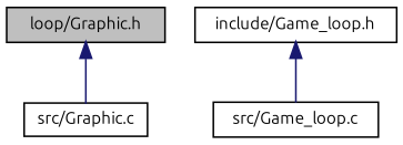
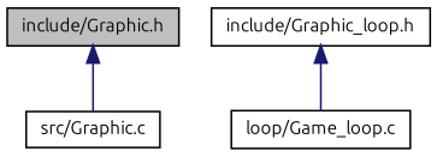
  digraph {
    fontname=Ubuntu
    node [color=black fillcolor=white fontname=Ubuntu fontsize=10 shape=record style=filled]
    edge [color=midnightblue dir=back fontname=Ubuntu fontsize=10 labelfontname=Helvetica labelfontsize=10 style=solid]
-   n1 [fillcolor=grey75 fontcolor=black height=0.2 label="loop/Graphic.h" width=0.4]
+   n1 [fillcolor=grey75 fontcolor=black height=0.2 label="include/Graphic.h" width=0.4]
    n2 [height=0.2 label="src/Graphic.c" width=0.4]
-   n3 [height=0.2 label="include/Game_loop.h" width=0.4]
-   n4 [height=0.2 label="src/Game_loop.c" width=0.4]
+   n3 [height=0.2 label="include/Graphic_loop.h" width=0.4]
+   n4 [height=0.2 label="loop/Game_loop.c" width=0.4]
    n1 -> n2
    n3 -> n4
  }
